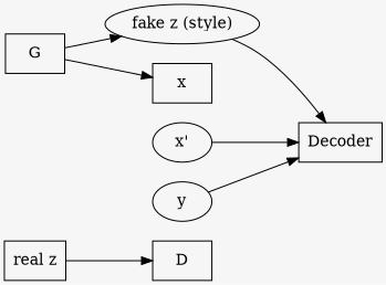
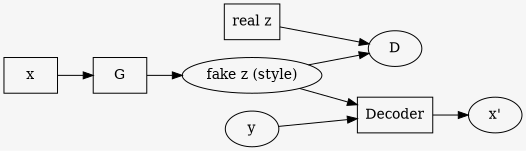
  digraph {
    bgcolor="#f6f6f6"
    rankdir=LR
    "real z" [shape=box]
-   D [shape=rect]
+   D [shape=ellipse]
    G [shape=rect]
    "fake z (style)"
    x [shape=box]
    Decoder [shape=rect]
    "x'"
    y
    "real z" -> D
    G -> "fake z (style)"
+   "fake z (style)" -> D
    "fake z (style)" -> Decoder
-   G -> x
-   "x'" -> Decoder
+   x -> G
+   Decoder -> "x'"
    y -> Decoder
  }
